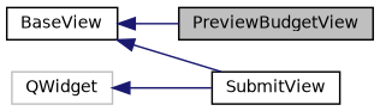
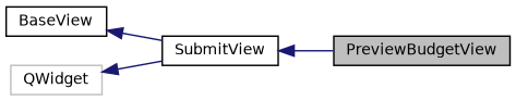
  digraph {
    rankdir=LR
    node [color=black fillcolor=white fontname=Helvetica fontsize=10 shape=record style=filled]
    edge [color=midnightblue dir=back fontname=Helvetica fontsize=10 labelfontname=Helvetica labelfontsize=10 style=solid]
    n1 [fillcolor=grey75 fontcolor=black height=0.2 label=PreviewBudgetView width=0.4]
    n2 [height=0.2 label=SubmitView width=0.4]
    n3 [height=0.2 label=BaseView width=0.4]
    n4 [color=grey75 height=0.2 label=QWidget width=0.4]
-   n3 -> n1
+   n2 -> n1
    n3 -> n2
    n4 -> n2
  }
